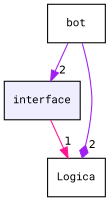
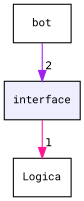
  digraph {
    compound=true
    fontname="Roboto Mono"
    node [fontname="Roboto Mono" fontsize=10 shape=box]
    edge [arrowhead=normal color=purple fontname="Roboto Mono" headlabel=2 labeldistance=1.5 labelfontname=Helvetica labelfontsize=10]
    n1 [fillcolor="#eeeeff" label=interface pencolor=black style=filled]
    n2 [label=Logica]
    n3 [label=bot]
    n1 -> n2 [color=deeppink headlabel=1]
    n3 -> n1
-   n3 -> n2 [arrowhead=diamond]
  }
